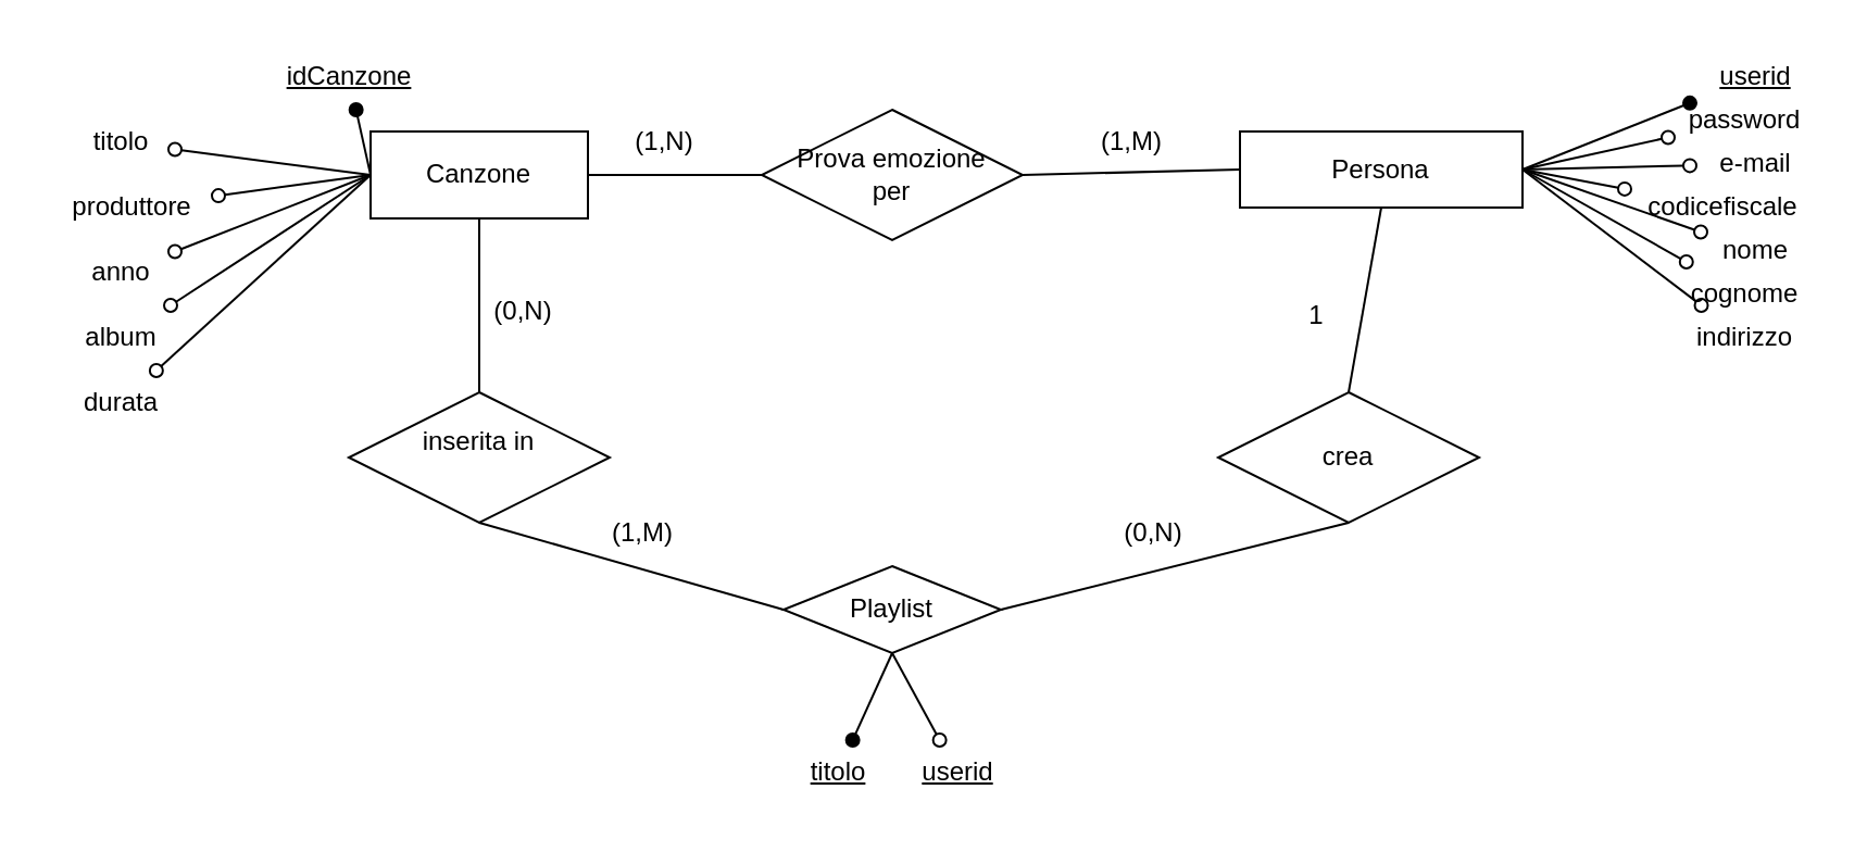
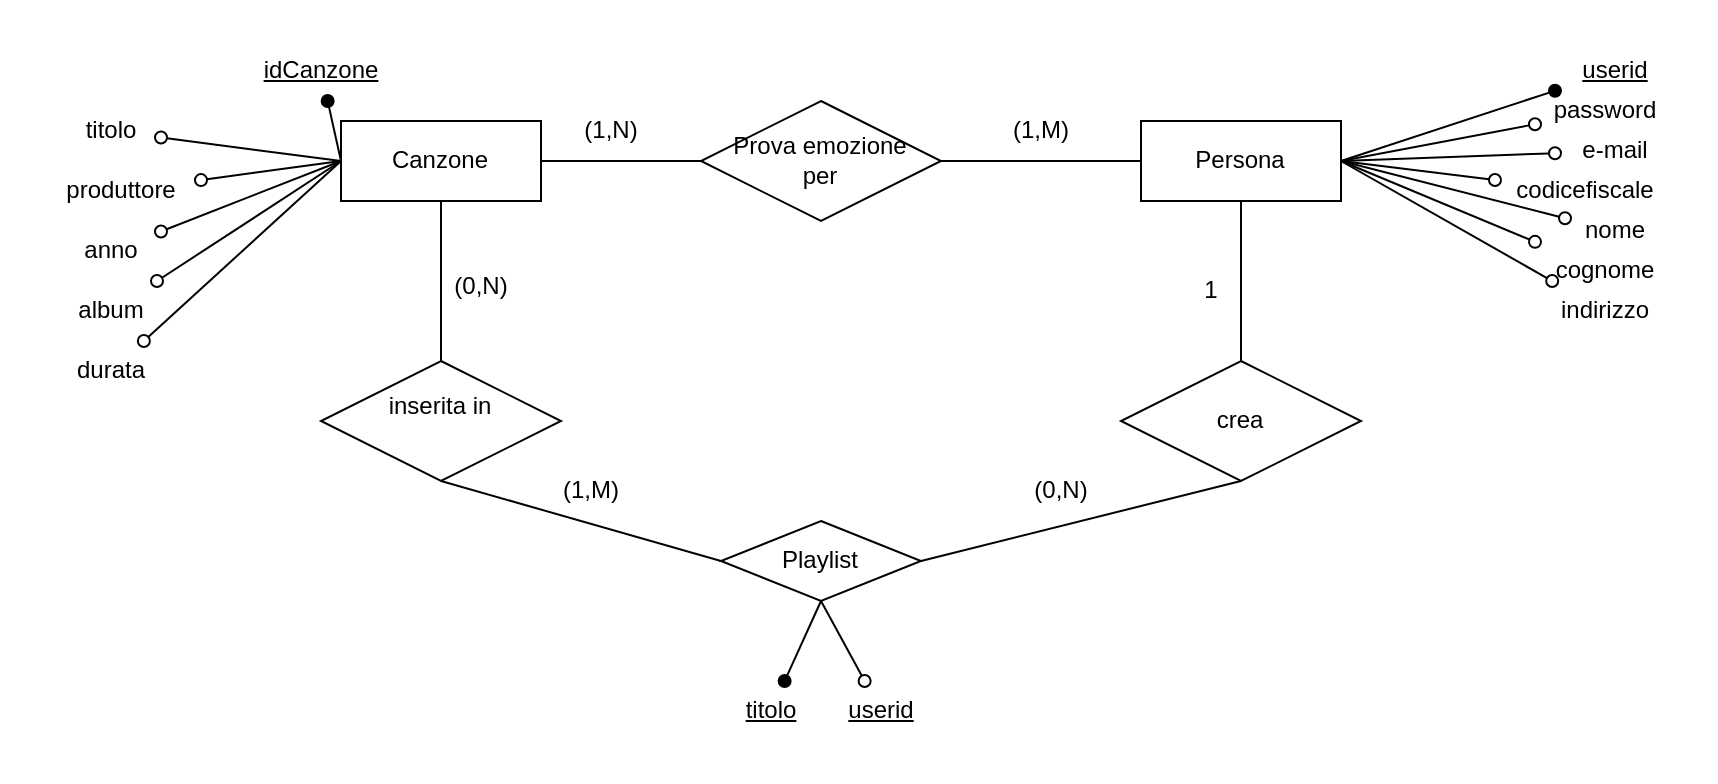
  <mxCell id="0" />
  <mxCell id="1" parent="0" />
  <mxCell id="2" style="edgeStyle=none;rounded=0;orthogonalLoop=1;jettySize=auto;html=1;exitX=1;exitY=0.5;exitDx=0;exitDy=0;entryX=0;entryY=0.5;entryDx=0;entryDy=0;endArrow=none;endFill=0;" edge="1" parent="1" source="4" target="10"><mxGeometry relative="1" as="geometry" /></mxCell>
  <mxCell id="3" style="edgeStyle=none;rounded=0;orthogonalLoop=1;jettySize=auto;html=1;exitX=0.5;exitY=1;exitDx=0;exitDy=0;entryX=0.5;entryY=0;entryDx=0;entryDy=0;endArrow=none;endFill=0;" edge="1" parent="1" source="4" target="38"><mxGeometry relative="1" as="geometry" /></mxCell>
  <mxCell id="4" value="&lt;div&gt;Canzone&lt;/div&gt;" style="whiteSpace=wrap;html=1;align=center;" vertex="1" parent="1"><mxGeometry x="170" y="60" width="100" height="40" as="geometry" /></mxCell>
  <mxCell id="5" style="edgeStyle=none;rounded=0;orthogonalLoop=1;jettySize=auto;html=1;exitX=1;exitY=0.5;exitDx=0;exitDy=0;entryX=0.5;entryY=1;entryDx=0;entryDy=0;endArrow=none;endFill=0;" edge="1" parent="1" source="6" target="43"><mxGeometry relative="1" as="geometry" /></mxCell>
  <mxCell id="6" value="Playlist" style="rhombus;whiteSpace=wrap;html=1;align=center;" vertex="1" parent="1"><mxGeometry x="360" y="260" width="100" height="40" as="geometry" /></mxCell>
  <mxCell id="7" style="edgeStyle=none;rounded=0;orthogonalLoop=1;jettySize=auto;html=1;exitX=0.5;exitY=1;exitDx=0;exitDy=0;entryX=0.5;entryY=0;entryDx=0;entryDy=0;endArrow=none;endFill=0;" edge="1" parent="1" source="8" target="43"><mxGeometry relative="1" as="geometry" /></mxCell>
- <mxCell id="8" value="&lt;div&gt;Persona&lt;/div&gt;" style="whiteSpace=wrap;html=1;align=center;" vertex="1" parent="1"><mxGeometry x="570" y="60" width="130" height="35" as="geometry" /></mxCell>
+ <mxCell id="8" value="&lt;div&gt;Persona&lt;/div&gt;" style="whiteSpace=wrap;html=1;align=center;" vertex="1" parent="1"><mxGeometry x="570" y="60" width="100" height="40" as="geometry" /></mxCell>
  <mxCell id="9" style="edgeStyle=none;rounded=0;orthogonalLoop=1;jettySize=auto;html=1;exitX=1;exitY=0.5;exitDx=0;exitDy=0;entryX=0;entryY=0.5;entryDx=0;entryDy=0;endArrow=none;endFill=0;" edge="1" parent="1" source="10" target="8"><mxGeometry relative="1" as="geometry" /></mxCell>
  <mxCell id="10" value="&lt;div&gt;Prova emozione&lt;/div&gt;&lt;div&gt;per&lt;/div&gt;" style="shape=rhombus;perimeter=rhombusPerimeter;whiteSpace=wrap;html=1;align=center;" vertex="1" parent="1"><mxGeometry x="350" y="50" width="120" height="60" as="geometry" /></mxCell>
  <mxCell id="11" style="edgeStyle=none;rounded=0;orthogonalLoop=1;jettySize=auto;html=1;entryX=0;entryY=0.5;entryDx=0;entryDy=0;endArrow=none;endFill=0;startArrow=oval;startFill=1;" edge="1" parent="1" source="12" target="4"><mxGeometry relative="1" as="geometry" /></mxCell>
  <mxCell id="12" value="&lt;u&gt;idCanzone&lt;/u&gt;" style="text;html=1;align=center;verticalAlign=middle;resizable=0;points=[];autosize=1;strokeColor=none;fillColor=none;" vertex="1" parent="1"><mxGeometry x="120" y="20" width="80" height="30" as="geometry" /></mxCell>
  <mxCell id="13" style="edgeStyle=none;rounded=0;orthogonalLoop=1;jettySize=auto;html=1;endArrow=none;endFill=0;startArrow=oval;startFill=0;entryX=0;entryY=0.5;entryDx=0;entryDy=0;" edge="1" parent="1" source="14" target="4"><mxGeometry relative="1" as="geometry"><mxPoint x="210" y="80" as="targetPoint" /></mxGeometry></mxCell>
  <mxCell id="14" value="&lt;div&gt;titolo&lt;/div&gt;" style="text;html=1;align=center;verticalAlign=middle;resizable=0;points=[];autosize=1;strokeColor=none;fillColor=none;" vertex="1" parent="1"><mxGeometry x="30" y="50" width="50" height="30" as="geometry" /></mxCell>
  <mxCell id="15" style="edgeStyle=none;rounded=0;orthogonalLoop=1;jettySize=auto;html=1;entryX=0;entryY=0.5;entryDx=0;entryDy=0;endArrow=none;endFill=0;startArrow=oval;startFill=0;" edge="1" parent="1" source="16" target="4"><mxGeometry relative="1" as="geometry" /></mxCell>
  <mxCell id="16" value="&lt;div&gt;produttore&lt;/div&gt;" style="text;html=1;align=center;verticalAlign=middle;resizable=0;points=[];autosize=1;strokeColor=none;fillColor=none;" vertex="1" parent="1"><mxGeometry x="20" y="80" width="80" height="30" as="geometry" /></mxCell>
  <mxCell id="17" style="edgeStyle=none;rounded=0;orthogonalLoop=1;jettySize=auto;html=1;entryX=0;entryY=0.5;entryDx=0;entryDy=0;endArrow=none;endFill=0;startArrow=oval;startFill=0;" edge="1" parent="1" source="18" target="4"><mxGeometry relative="1" as="geometry" /></mxCell>
  <mxCell id="18" value="anno" style="text;html=1;align=center;verticalAlign=middle;resizable=0;points=[];autosize=1;strokeColor=none;fillColor=none;" vertex="1" parent="1"><mxGeometry x="30" y="110" width="50" height="30" as="geometry" /></mxCell>
  <mxCell id="19" style="edgeStyle=none;rounded=0;orthogonalLoop=1;jettySize=auto;html=1;endArrow=none;endFill=0;startArrow=oval;startFill=0;entryX=0;entryY=0.5;entryDx=0;entryDy=0;" edge="1" parent="1" source="20" target="4"><mxGeometry relative="1" as="geometry"><mxPoint x="210" y="80" as="targetPoint" /></mxGeometry></mxCell>
  <mxCell id="20" value="album" style="text;html=1;align=center;verticalAlign=middle;resizable=0;points=[];autosize=1;strokeColor=none;fillColor=none;" vertex="1" parent="1"><mxGeometry x="25" y="140" width="60" height="30" as="geometry" /></mxCell>
  <mxCell id="21" style="edgeStyle=none;rounded=0;orthogonalLoop=1;jettySize=auto;html=1;endArrow=none;endFill=0;startArrow=oval;startFill=0;entryX=0;entryY=0.5;entryDx=0;entryDy=0;" edge="1" parent="1" source="22" target="4"><mxGeometry relative="1" as="geometry"><mxPoint x="210" y="80" as="targetPoint" /></mxGeometry></mxCell>
  <mxCell id="22" value="durata" style="text;html=1;align=center;verticalAlign=middle;resizable=0;points=[];autosize=1;strokeColor=none;fillColor=none;" vertex="1" parent="1"><mxGeometry x="25" y="170" width="60" height="30" as="geometry" /></mxCell>
  <mxCell id="23" style="edgeStyle=none;rounded=0;orthogonalLoop=1;jettySize=auto;html=1;entryX=1;entryY=0.5;entryDx=0;entryDy=0;endArrow=none;endFill=0;startArrow=oval;startFill=1;" edge="1" parent="1" source="24" target="8"><mxGeometry relative="1" as="geometry" /></mxCell>
  <mxCell id="24" value="&lt;u&gt;userid&lt;/u&gt;" style="text;html=1;align=center;verticalAlign=middle;resizable=0;points=[];autosize=1;strokeColor=none;fillColor=none;" vertex="1" parent="1"><mxGeometry x="777" width="60" height="30" as="geometry" y="20" /></mxCell>
  <mxCell id="25" style="edgeStyle=none;rounded=0;orthogonalLoop=1;jettySize=auto;html=1;endArrow=none;endFill=0;startArrow=oval;startFill=0;entryX=1;entryY=0.5;entryDx=0;entryDy=0;" edge="1" parent="1" source="26" target="8"><mxGeometry relative="1" as="geometry"><mxPoint x="630" y="80" as="targetPoint" /></mxGeometry></mxCell>
  <mxCell id="26" value="password" style="text;html=1;align=center;verticalAlign=middle;resizable=0;points=[];autosize=1;strokeColor=none;fillColor=none;" vertex="1" parent="1"><mxGeometry x="767" y="40" width="70" height="30" as="geometry" /></mxCell>
  <mxCell id="27" style="edgeStyle=none;rounded=0;orthogonalLoop=1;jettySize=auto;html=1;entryX=1;entryY=0.5;entryDx=0;entryDy=0;endArrow=none;endFill=0;startArrow=oval;startFill=0;" edge="1" parent="1" source="28" target="8"><mxGeometry relative="1" as="geometry" /></mxCell>
  <mxCell id="28" value="e-mail" style="text;html=1;align=center;verticalAlign=middle;resizable=0;points=[];autosize=1;strokeColor=none;fillColor=none;" vertex="1" parent="1"><mxGeometry x="777" y="60" width="60" height="30" as="geometry" /></mxCell>
  <mxCell id="29" style="edgeStyle=none;rounded=0;orthogonalLoop=1;jettySize=auto;html=1;entryX=1;entryY=0.5;entryDx=0;entryDy=0;endArrow=none;endFill=0;startArrow=oval;startFill=0;" edge="1" parent="1" source="30" target="8"><mxGeometry relative="1" as="geometry" /></mxCell>
  <mxCell id="30" value="codicefiscale" style="text;html=1;align=center;verticalAlign=middle;resizable=0;points=[];autosize=1;strokeColor=none;fillColor=none;" vertex="1" parent="1"><mxGeometry x="747" y="80" width="90" height="30" as="geometry" /></mxCell>
  <mxCell id="31" style="edgeStyle=none;rounded=0;orthogonalLoop=1;jettySize=auto;html=1;entryX=1;entryY=0.5;entryDx=0;entryDy=0;endArrow=none;endFill=0;startArrow=oval;startFill=0;" edge="1" parent="1" source="32" target="8"><mxGeometry relative="1" as="geometry" /></mxCell>
  <mxCell id="32" value="nome" style="text;html=1;align=center;verticalAlign=middle;resizable=0;points=[];autosize=1;strokeColor=none;fillColor=none;" vertex="1" parent="1"><mxGeometry x="782" y="100" width="50" height="30" as="geometry" /></mxCell>
  <mxCell id="33" style="edgeStyle=none;rounded=0;orthogonalLoop=1;jettySize=auto;html=1;entryX=1;entryY=0.5;entryDx=0;entryDy=0;endArrow=none;endFill=0;startArrow=oval;startFill=0;" edge="1" parent="1" source="34" target="8"><mxGeometry relative="1" as="geometry" /></mxCell>
  <mxCell id="34" value="cognome" style="text;html=1;align=center;verticalAlign=middle;resizable=0;points=[];autosize=1;strokeColor=none;fillColor=none;" vertex="1" parent="1"><mxGeometry x="767" y="120" width="70" height="30" as="geometry" /></mxCell>
  <mxCell id="35" style="edgeStyle=none;rounded=0;orthogonalLoop=1;jettySize=auto;html=1;entryX=1;entryY=0.5;entryDx=0;entryDy=0;endArrow=none;endFill=0;startArrow=oval;startFill=0;" edge="1" parent="1" source="36" target="8"><mxGeometry relative="1" as="geometry" /></mxCell>
  <mxCell id="36" value="indirizzo" style="text;html=1;align=center;verticalAlign=middle;resizable=0;points=[];autosize=1;strokeColor=none;fillColor=none;" vertex="1" parent="1"><mxGeometry x="767" y="140" width="70" height="30" as="geometry" /></mxCell>
  <mxCell id="37" style="edgeStyle=none;rounded=0;orthogonalLoop=1;jettySize=auto;html=1;exitX=0.5;exitY=1;exitDx=0;exitDy=0;entryX=0;entryY=0.5;entryDx=0;entryDy=0;endArrow=none;endFill=0;" edge="1" parent="1" source="38" target="6"><mxGeometry relative="1" as="geometry" /></mxCell>
  <mxCell id="38" value="&lt;div&gt;inserita in&lt;/div&gt;&lt;div&gt;&lt;br&gt;&lt;/div&gt;" style="shape=rhombus;perimeter=rhombusPerimeter;whiteSpace=wrap;html=1;align=center;rotation=0;direction=east;" vertex="1" parent="1"><mxGeometry x="160" y="180" width="120" height="60" as="geometry" /></mxCell>
  <mxCell id="39" value="(1,N)" style="text;html=1;align=center;verticalAlign=middle;resizable=0;points=[];autosize=1;strokeColor=none;fillColor=none;" vertex="1" parent="1"><mxGeometry x="280" y="50" width="50" height="30" as="geometry" /></mxCell>
  <mxCell id="40" value="(1,M)" style="text;html=1;align=center;verticalAlign=middle;resizable=0;points=[];autosize=1;strokeColor=none;fillColor=none;" vertex="1" parent="1"><mxGeometry x="495" y="50" width="50" height="30" as="geometry" /></mxCell>
  <mxCell id="41" value="(0,N)" style="text;html=1;align=center;verticalAlign=middle;resizable=0;points=[];autosize=1;strokeColor=none;fillColor=none;" vertex="1" parent="1"><mxGeometry x="215" y="128" width="50" height="30" as="geometry" /></mxCell>
  <mxCell id="42" value="(1,M)" style="text;html=1;align=center;verticalAlign=middle;resizable=0;points=[];autosize=1;strokeColor=none;fillColor=none;" vertex="1" parent="1"><mxGeometry x="270" y="230" width="50" height="30" as="geometry" /></mxCell>
  <mxCell id="43" value="crea" style="shape=rhombus;perimeter=rhombusPerimeter;whiteSpace=wrap;html=1;align=center;" vertex="1" parent="1"><mxGeometry x="560" y="180" width="120" height="60" as="geometry" /></mxCell>
  <mxCell id="44" style="edgeStyle=none;rounded=0;orthogonalLoop=1;jettySize=auto;html=1;entryX=0.5;entryY=1;entryDx=0;entryDy=0;endArrow=none;endFill=0;startArrow=oval;startFill=1;" edge="1" parent="1" source="45" target="6"><mxGeometry relative="1" as="geometry" /></mxCell>
  <mxCell id="45" value="&lt;u&gt;titolo&lt;/u&gt;" style="text;html=1;align=center;verticalAlign=middle;resizable=0;points=[];autosize=1;strokeColor=none;fillColor=none;" vertex="1" parent="1"><mxGeometry x="360" y="340" width="50" height="30" as="geometry" /></mxCell>
  <mxCell id="46" value="1" style="text;html=1;align=center;verticalAlign=middle;resizable=0;points=[];autosize=1;strokeColor=none;fillColor=none;" vertex="1" parent="1"><mxGeometry x="590" y="130" width="30" height="30" as="geometry" /></mxCell>
  <mxCell id="47" value="(0,N)" style="text;html=1;align=center;verticalAlign=middle;resizable=0;points=[];autosize=1;strokeColor=none;fillColor=none;" vertex="1" parent="1"><mxGeometry x="505" y="230" width="50" height="30" as="geometry" /></mxCell>
  <mxCell id="48" style="edgeStyle=none;rounded=0;orthogonalLoop=1;jettySize=auto;html=1;entryX=0.5;entryY=1;entryDx=0;entryDy=0;endArrow=none;endFill=0;startArrow=oval;startFill=0;" edge="1" parent="1" source="49" target="6"><mxGeometry relative="1" as="geometry" /></mxCell>
  <mxCell id="49" value="&lt;u&gt;userid&lt;/u&gt;" style="text;html=1;align=center;verticalAlign=middle;resizable=0;points=[];autosize=1;strokeColor=none;fillColor=none;" vertex="1" parent="1"><mxGeometry x="410" y="340" width="60" height="30" as="geometry" /></mxCell>
